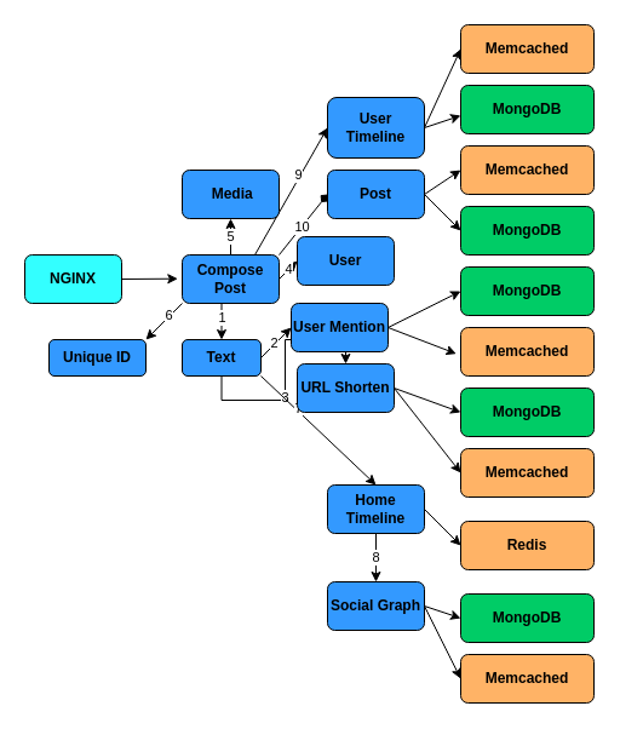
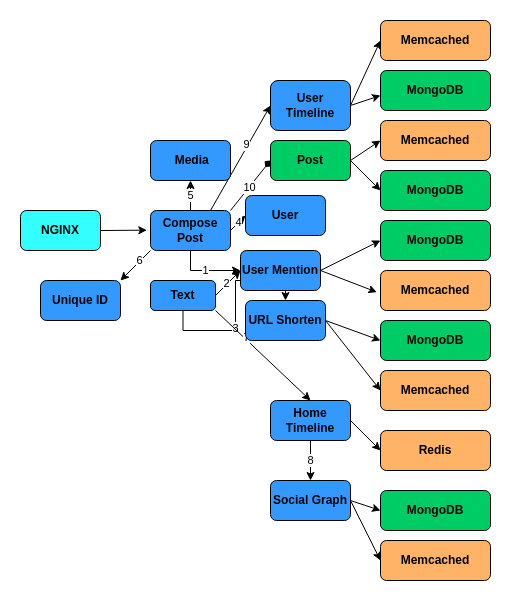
  <mxCell id="0" />
  <mxCell id="1" parent="0" />
  <mxCell id="2" style="edgeStyle=orthogonalEdgeStyle;rounded=0;orthogonalLoop=1;jettySize=auto;html=1;exitX=0.5;exitY=1;exitDx=0;exitDy=0;entryX=0.5;entryY=0;entryDx=0;entryDy=0;" parent="1" source="8" target="11" edge="1"><mxGeometry relative="1" as="geometry" /></mxCell>
  <mxCell id="3" value="3" style="edgeLabel;html=1;align=center;verticalAlign=middle;resizable=0;points=[];" parent="2" vertex="1" connectable="0"><mxGeometry x="-0.222" y="1" relative="1" as="geometry"><mxPoint as="offset" /></mxGeometry></mxCell>
  <mxCell id="4" style="rounded=0;orthogonalLoop=1;jettySize=auto;html=1;exitX=1;exitY=0.5;exitDx=0;exitDy=0;entryX=0;entryY=0.5;entryDx=0;entryDy=0;" parent="1" source="8" target="14" edge="1"><mxGeometry relative="1" as="geometry" /></mxCell>
  <mxCell id="5" value="2" style="edgeLabel;html=1;align=center;verticalAlign=middle;resizable=0;points=[];" parent="4" vertex="1" connectable="0"><mxGeometry x="-0.075" y="1" relative="1" as="geometry"><mxPoint as="offset" /></mxGeometry></mxCell>
  <mxCell id="6" style="edgeStyle=none;rounded=0;orthogonalLoop=1;jettySize=auto;html=1;exitX=1;exitY=1;exitDx=0;exitDy=0;entryX=0.5;entryY=0;entryDx=0;entryDy=0;" parent="1" source="8" target="36" edge="1"><mxGeometry relative="1" as="geometry" /></mxCell>
  <mxCell id="7" value="7" style="edgeLabel;html=1;align=center;verticalAlign=middle;resizable=0;points=[];" parent="6" vertex="1" connectable="0"><mxGeometry x="-0.392" y="2" relative="1" as="geometry"><mxPoint as="offset" /></mxGeometry></mxCell>
  <mxCell id="8" value="&lt;b&gt;Text&lt;/b&gt;" style="rounded=1;whiteSpace=wrap;html=1;fillColor=#3399FF;" parent="1" vertex="1"><mxGeometry x="150" y="280" width="65" height="30" as="geometry" /></mxCell>
  <mxCell id="9" style="edgeStyle=none;rounded=0;orthogonalLoop=1;jettySize=auto;html=1;exitX=1;exitY=0.5;exitDx=0;exitDy=0;entryX=0;entryY=0.5;entryDx=0;entryDy=0;" parent="1" source="11" target="29" edge="1"><mxGeometry relative="1" as="geometry" /></mxCell>
  <mxCell id="10" style="edgeStyle=none;rounded=0;orthogonalLoop=1;jettySize=auto;html=1;exitX=1;exitY=0.5;exitDx=0;exitDy=0;entryX=0;entryY=0.5;entryDx=0;entryDy=0;" parent="1" source="11" target="27" edge="1"><mxGeometry relative="1" as="geometry" /></mxCell>
  <mxCell id="11" value="&lt;b&gt;URL Shorten&lt;/b&gt;" style="rounded=1;whiteSpace=wrap;html=1;fillColor=#3399FF;" parent="1" vertex="1"><mxGeometry x="245" y="300" width="80" height="40" as="geometry" /></mxCell>
  <mxCell id="12" style="edgeStyle=none;rounded=0;orthogonalLoop=1;jettySize=auto;html=1;exitX=1;exitY=0.5;exitDx=0;exitDy=0;entryX=0;entryY=0.5;entryDx=0;entryDy=0;" parent="1" source="14" target="30" edge="1"><mxGeometry relative="1" as="geometry" /></mxCell>
  <mxCell id="13" style="edgeStyle=none;rounded=0;orthogonalLoop=1;jettySize=auto;html=1;exitX=1;exitY=0.5;exitDx=0;exitDy=0;entryX=-0.033;entryY=0.542;entryDx=0;entryDy=0;entryPerimeter=0;" parent="1" source="14" target="28" edge="1"><mxGeometry relative="1" as="geometry" /></mxCell>
  <mxCell id="14" value="&lt;b&gt;User Mention&lt;/b&gt;" style="rounded=1;whiteSpace=wrap;html=1;fillColor=#3399FF;" parent="1" vertex="1"><mxGeometry x="240" y="250" width="80" height="40" as="geometry" /></mxCell>
- <mxCell id="15" value="1" style="edgeStyle=orthogonalEdgeStyle;rounded=0;orthogonalLoop=1;jettySize=auto;html=1;exitX=0.5;exitY=1;exitDx=0;exitDy=0;entryX=0.5;entryY=0;entryDx=0;entryDy=0;" parent="1" source="24" target="8" edge="1"><mxGeometry relative="1" as="geometry" /></mxCell>
+ <mxCell id="15" value="1" style="edgeStyle=orthogonalEdgeStyle;rounded=0;orthogonalLoop=1;jettySize=auto;html=1;exitX=0.5;exitY=1;exitDx=0;exitDy=0;" parent="1" source="24" target="14" edge="1"><mxGeometry relative="1" as="geometry" /></mxCell>
  <mxCell id="16" value="4" style="edgeStyle=none;rounded=0;orthogonalLoop=1;jettySize=auto;html=1;exitX=1;exitY=0.5;exitDx=0;exitDy=0;entryX=0;entryY=0.5;entryDx=0;entryDy=0;" parent="1" source="24" target="31" edge="1"><mxGeometry relative="1" as="geometry" /></mxCell>
  <mxCell id="17" value="5" style="edgeStyle=none;rounded=0;orthogonalLoop=1;jettySize=auto;html=1;exitX=0.5;exitY=0;exitDx=0;exitDy=0;entryX=0.5;entryY=1;entryDx=0;entryDy=0;" parent="1" source="24" target="32" edge="1"><mxGeometry relative="1" as="geometry" /></mxCell>
  <mxCell id="18" style="edgeStyle=none;rounded=0;orthogonalLoop=1;jettySize=auto;html=1;exitX=0;exitY=1;exitDx=0;exitDy=0;entryX=1;entryY=0;entryDx=0;entryDy=0;" parent="1" source="24" target="33" edge="1"><mxGeometry relative="1" as="geometry" /></mxCell>
  <mxCell id="19" value="6" style="edgeLabel;html=1;align=center;verticalAlign=middle;resizable=0;points=[];" parent="18" vertex="1" connectable="0"><mxGeometry x="-0.289" y="-1" relative="1" as="geometry"><mxPoint as="offset" /></mxGeometry></mxCell>
  <mxCell id="20" style="edgeStyle=none;rounded=0;orthogonalLoop=1;jettySize=auto;html=1;exitX=0.75;exitY=0;exitDx=0;exitDy=0;entryX=0;entryY=0.5;entryDx=0;entryDy=0;" parent="1" source="24" target="45" edge="1"><mxGeometry relative="1" as="geometry" /></mxCell>
  <mxCell id="21" value="9" style="edgeLabel;html=1;align=center;verticalAlign=middle;resizable=0;points=[];" parent="20" vertex="1" connectable="0"><mxGeometry x="0.263" y="2" relative="1" as="geometry"><mxPoint as="offset" /></mxGeometry></mxCell>
  <mxCell id="22" style="edgeStyle=none;rounded=0;orthogonalLoop=1;jettySize=auto;html=1;exitX=1;exitY=0;exitDx=0;exitDy=0;entryX=0;entryY=0.5;entryDx=0;entryDy=0;endArrow=diamond;" parent="1" source="24" target="50" edge="1"><mxGeometry relative="1" as="geometry" /></mxCell>
  <mxCell id="23" value="10" style="edgeLabel;html=1;align=center;verticalAlign=middle;resizable=0;points=[];" parent="22" vertex="1" connectable="0"><mxGeometry x="-0.094" y="1" relative="1" as="geometry"><mxPoint x="1" as="offset" /></mxGeometry></mxCell>
  <mxCell id="24" value="&lt;b&gt;Compose Post&lt;/b&gt;" style="rounded=1;whiteSpace=wrap;html=1;fillColor=#3399FF;" parent="1" vertex="1"><mxGeometry x="150" y="210" width="80" height="40" as="geometry" /></mxCell>
  <mxCell id="25" style="edgeStyle=none;rounded=0;orthogonalLoop=1;jettySize=auto;html=1;exitX=1;exitY=0.5;exitDx=0;exitDy=0;entryX=-0.046;entryY=0.492;entryDx=0;entryDy=0;entryPerimeter=0;" parent="1" source="26" target="24" edge="1"><mxGeometry relative="1" as="geometry" /></mxCell>
  <mxCell id="26" value="&lt;b&gt;NGINX&lt;/b&gt;" style="rounded=1;whiteSpace=wrap;html=1;fillColor=#33FFFF;" parent="1" vertex="1"><mxGeometry x="20" y="210" width="80" height="40" as="geometry" /></mxCell>
  <mxCell id="27" value="&lt;b&gt;Memcached&lt;/b&gt;" style="rounded=1;whiteSpace=wrap;html=1;fillColor=#FFB366;" parent="1" vertex="1"><mxGeometry x="380" y="370" width="110" height="40" as="geometry" /></mxCell>
  <mxCell id="28" value="&lt;b&gt;Memcached&lt;/b&gt;" style="rounded=1;whiteSpace=wrap;html=1;fillColor=#FFB366;" parent="1" vertex="1"><mxGeometry x="380" y="270" width="110" height="40" as="geometry" /></mxCell>
  <mxCell id="29" value="&lt;b&gt;MongoDB&lt;/b&gt;" style="rounded=1;whiteSpace=wrap;html=1;fillColor=#00CC66;" parent="1" vertex="1"><mxGeometry x="380" y="320" width="110" height="40" as="geometry" /></mxCell>
  <mxCell id="30" value="&lt;b&gt;MongoDB&lt;/b&gt;" style="rounded=1;whiteSpace=wrap;html=1;fillColor=#00CC66;" parent="1" vertex="1"><mxGeometry x="380" y="220" width="110" height="40" as="geometry" /></mxCell>
  <mxCell id="31" value="&lt;b&gt;User&lt;/b&gt;" style="rounded=1;whiteSpace=wrap;html=1;fillColor=#3399FF;" parent="1" vertex="1"><mxGeometry x="245" y="195" width="80" height="40" as="geometry" /></mxCell>
  <mxCell id="32" value="&lt;b&gt;&amp;nbsp;Media&lt;/b&gt;" style="rounded=1;whiteSpace=wrap;html=1;fillColor=#3399FF;" parent="1" vertex="1"><mxGeometry x="150" y="140" width="80" height="40" as="geometry" /></mxCell>
- <mxCell id="33" value="&lt;b&gt;Unique ID&lt;/b&gt;" style="rounded=1;whiteSpace=wrap;html=1;fillColor=#3399FF;" parent="1" vertex="1"><mxGeometry x="40" y="280" width="80" height="30" as="geometry" /></mxCell>
+ <mxCell id="33" value="&lt;b&gt;Unique ID&lt;/b&gt;" style="rounded=1;whiteSpace=wrap;html=1;fillColor=#3399FF;" parent="1" vertex="1"><mxGeometry x="40" y="280" width="80" height="40" as="geometry" /></mxCell>
  <mxCell id="34" style="edgeStyle=none;rounded=0;orthogonalLoop=1;jettySize=auto;html=1;exitX=1;exitY=0.5;exitDx=0;exitDy=0;entryX=0;entryY=0.5;entryDx=0;entryDy=0;" parent="1" source="36" target="37" edge="1"><mxGeometry relative="1" as="geometry" /></mxCell>
  <mxCell id="35" value="8" style="edgeStyle=none;rounded=0;orthogonalLoop=1;jettySize=auto;html=1;exitX=0.5;exitY=1;exitDx=0;exitDy=0;" parent="1" source="36" target="40" edge="1"><mxGeometry relative="1" as="geometry" /></mxCell>
  <mxCell id="36" value="&lt;b&gt;Home Timeline&lt;/b&gt;" style="rounded=1;whiteSpace=wrap;html=1;fillColor=#3399FF;" parent="1" vertex="1"><mxGeometry x="270" y="400" width="80" height="40" as="geometry" /></mxCell>
  <mxCell id="37" value="&lt;b&gt;Redis&lt;/b&gt;" style="rounded=1;whiteSpace=wrap;html=1;fillColor=#FFB366;" parent="1" vertex="1"><mxGeometry x="380" y="430" width="110" height="40" as="geometry" /></mxCell>
  <mxCell id="38" style="edgeStyle=none;rounded=0;orthogonalLoop=1;jettySize=auto;html=1;exitX=1;exitY=0.5;exitDx=0;exitDy=0;entryX=0;entryY=0.5;entryDx=0;entryDy=0;" parent="1" source="40" target="41" edge="1"><mxGeometry relative="1" as="geometry" /></mxCell>
  <mxCell id="39" style="edgeStyle=none;rounded=0;orthogonalLoop=1;jettySize=auto;html=1;exitX=1;exitY=0.5;exitDx=0;exitDy=0;entryX=0;entryY=0.5;entryDx=0;entryDy=0;" parent="1" source="40" target="42" edge="1"><mxGeometry relative="1" as="geometry" /></mxCell>
  <mxCell id="40" value="&lt;b&gt;Social Graph&lt;/b&gt;" style="rounded=1;whiteSpace=wrap;html=1;fillColor=#3399FF;" parent="1" vertex="1"><mxGeometry x="270" y="480" width="80" height="40" as="geometry" /></mxCell>
  <mxCell id="41" value="&lt;b&gt;MongoDB&lt;/b&gt;" style="rounded=1;whiteSpace=wrap;html=1;fillColor=#00CC66;" parent="1" vertex="1"><mxGeometry x="380" y="490" width="110" height="40" as="geometry" /></mxCell>
  <mxCell id="42" value="&lt;b&gt;Memcached&lt;/b&gt;" style="rounded=1;whiteSpace=wrap;html=1;fillColor=#FFB366;" parent="1" vertex="1"><mxGeometry x="380" y="540" width="110" height="40" as="geometry" /></mxCell>
  <mxCell id="43" style="edgeStyle=none;rounded=0;orthogonalLoop=1;jettySize=auto;html=1;exitX=1;exitY=0.5;exitDx=0;exitDy=0;entryX=0;entryY=0.5;entryDx=0;entryDy=0;" parent="1" source="45" target="46" edge="1"><mxGeometry relative="1" as="geometry" /></mxCell>
  <mxCell id="44" style="edgeStyle=none;rounded=0;orthogonalLoop=1;jettySize=auto;html=1;exitX=1;exitY=0.5;exitDx=0;exitDy=0;entryX=0;entryY=0.625;entryDx=0;entryDy=0;entryPerimeter=0;" parent="1" source="45" target="47" edge="1"><mxGeometry relative="1" as="geometry" /></mxCell>
  <mxCell id="45" value="&lt;b&gt;User Timeline&lt;/b&gt;" style="rounded=1;whiteSpace=wrap;html=1;fillColor=#3399FF;" parent="1" vertex="1"><mxGeometry x="270" y="80" width="80" height="50" as="geometry" /></mxCell>
  <mxCell id="46" value="&lt;b&gt;Memcached&lt;/b&gt;" style="rounded=1;whiteSpace=wrap;html=1;fillColor=#FFB366;" parent="1" vertex="1"><mxGeometry x="380" y="20" width="110" height="40" as="geometry" /></mxCell>
  <mxCell id="47" value="&lt;b&gt;MongoDB&lt;/b&gt;" style="rounded=1;whiteSpace=wrap;html=1;fillColor=#00CC66;" parent="1" vertex="1"><mxGeometry x="380" y="70" width="110" height="40" as="geometry" /></mxCell>
  <mxCell id="48" style="edgeStyle=none;rounded=0;orthogonalLoop=1;jettySize=auto;html=1;exitX=1;exitY=0.5;exitDx=0;exitDy=0;entryX=0;entryY=0.5;entryDx=0;entryDy=0;" parent="1" source="50" target="51" edge="1"><mxGeometry relative="1" as="geometry" /></mxCell>
  <mxCell id="49" style="edgeStyle=none;rounded=0;orthogonalLoop=1;jettySize=auto;html=1;exitX=1;exitY=0.5;exitDx=0;exitDy=0;entryX=0;entryY=0.5;entryDx=0;entryDy=0;" parent="1" source="50" target="52" edge="1"><mxGeometry relative="1" as="geometry" /></mxCell>
- <mxCell id="50" value="&lt;b&gt;Post&lt;/b&gt;" style="rounded=1;whiteSpace=wrap;html=1;fillColor=#3399FF;" parent="1" vertex="1"><mxGeometry x="270" y="140" width="80" height="40" as="geometry" /></mxCell>
+ <mxCell id="50" value="&lt;b&gt;Post&lt;/b&gt;" style="rounded=1;whiteSpace=wrap;html=1;fillColor=#00cc66;" parent="1" vertex="1"><mxGeometry x="270" y="140" width="80" height="40" as="geometry" /></mxCell>
  <mxCell id="51" value="&lt;b&gt;Memcached&lt;/b&gt;" style="rounded=1;whiteSpace=wrap;html=1;fillColor=#FFB366;" parent="1" vertex="1"><mxGeometry x="380" y="120" width="110" height="40" as="geometry" /></mxCell>
  <mxCell id="52" value="&lt;b&gt;MongoDB&lt;/b&gt;" style="rounded=1;whiteSpace=wrap;html=1;fillColor=#00CC66;" parent="1" vertex="1"><mxGeometry x="380" y="170" width="110" height="40" as="geometry" /></mxCell>
